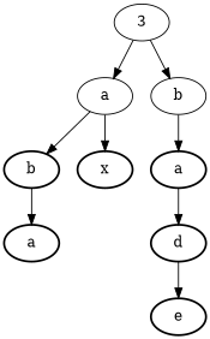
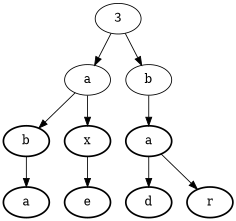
  digraph {
    node [style=bold]
    n1 [label=a style=""]
    n2 [label=b]
    n3 [label=x]
    n4 [label=3 style=""]
    n5 [label=b style=""]
    n6 [label=a]
    n7 [label=a]
    n8 [label=e]
    n9 [label=d]
+   n10 [label=r]
    n1 -> n2
    n1 -> n3
    n2 -> n7
-   n9 -> n8
+   n3 -> n8
    n4 -> n1
    n4 -> n5
    n5 -> n6
    n6 -> n9
+   n6 -> n10
  }
